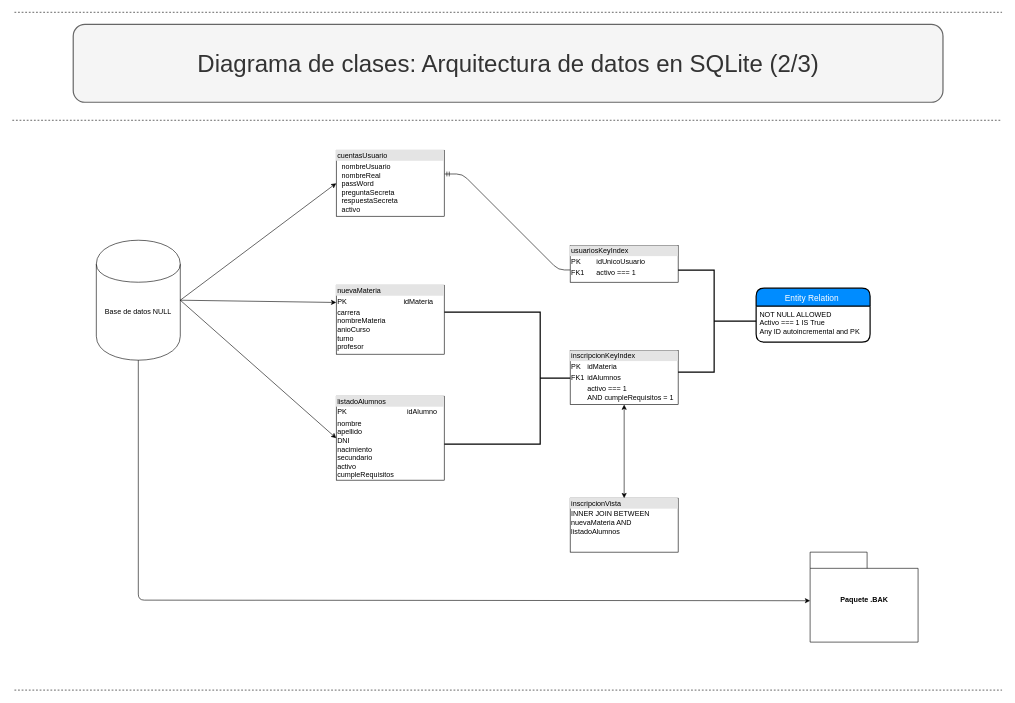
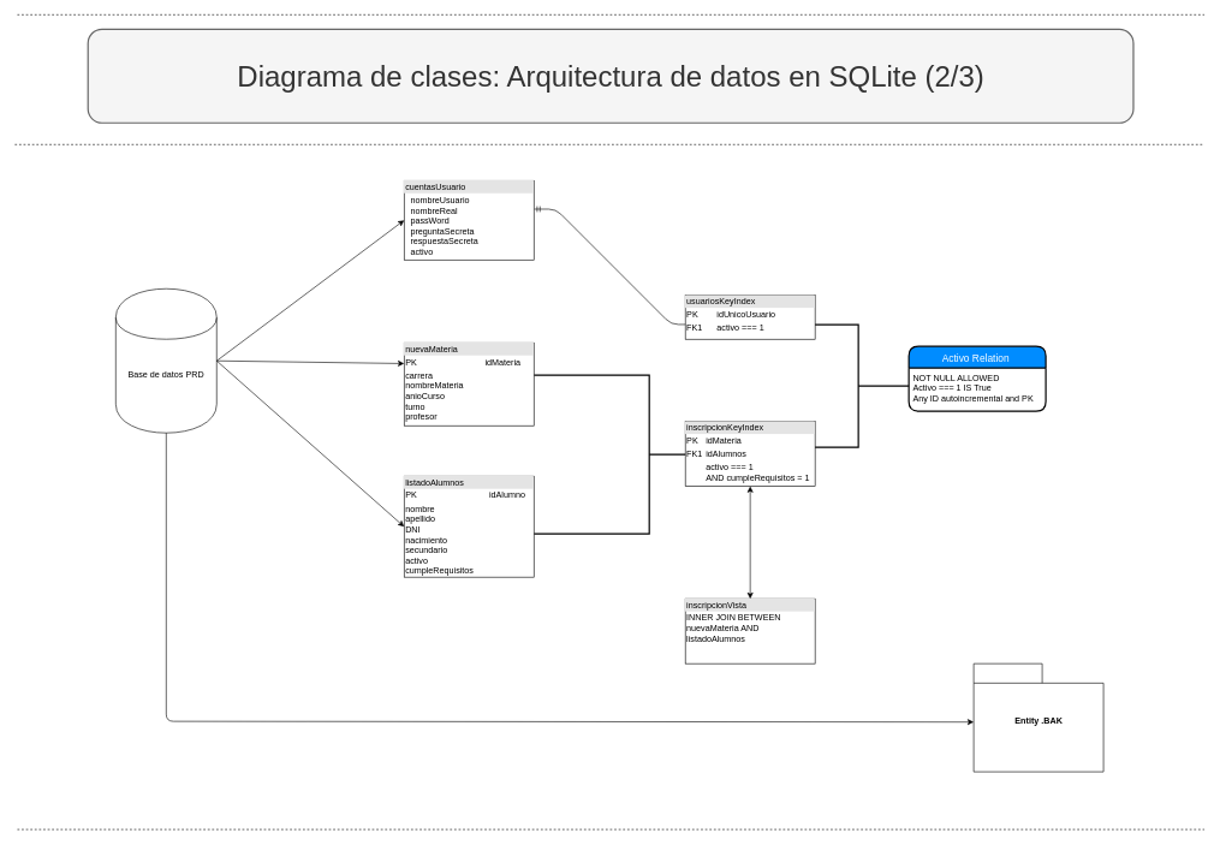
  <mxCell id="0" />
  <mxCell id="1" parent="0" />
  <mxCell id="2" value="&lt;font style=&quot;font-size: 40px&quot;&gt;Diagrama de clases: Arquitectura de datos en SQLite (2/3)&lt;/font&gt;" style="text;html=1;align=center;verticalAlign=middle;whiteSpace=wrap;rounded=1;glass=0;fillColor=#f5f5f5;strokeColor=#666666;fontColor=#333333;strokeWidth=2;" parent="1" vertex="1"><mxGeometry x="121.5" y="40" width="1450" height="130" as="geometry" /></mxCell>
  <mxCell id="3" value="" style="endArrow=none;dashed=1;html=1;" parent="1" edge="1"><mxGeometry width="50" height="50" relative="1" as="geometry"><mxPoint y="200" as="sourcePoint" x="20" /><mxPoint x="1670" y="200" as="targetPoint" /></mxGeometry></mxCell>
  <mxCell id="4" value="" style="endArrow=none;dashed=1;html=1;" parent="1" edge="1"><mxGeometry width="50" height="50" relative="1" as="geometry"><mxPoint x="23.5" y="20" as="sourcePoint" /><mxPoint x="1670" y="20" as="targetPoint" /></mxGeometry></mxCell>
  <mxCell id="5" value="" style="endArrow=none;dashed=1;html=1;" parent="1" edge="1"><mxGeometry width="50" height="50" relative="1" as="geometry"><mxPoint x="23.5" y="1150" as="sourcePoint" /><mxPoint x="1670" y="1150" as="targetPoint" /></mxGeometry></mxCell>
  <mxCell id="6" value="" style="strokeWidth=2;html=1;shape=mxgraph.flowchart.annotation_2;align=left;labelPosition=right;pointerEvents=1;direction=west;" parent="1" vertex="1"><mxGeometry x="740" y="520" width="320" height="220" as="geometry" /></mxCell>
  <mxCell id="7" value="" style="edgeStyle=entityRelationEdgeStyle;fontSize=12;html=1;endArrow=ERmandOne;startArrow=ERmandOne;entryX=0;entryY=0.5;entryDx=0;entryDy=0;exitX=1;exitY=0.5;exitDx=0;exitDy=0;" parent="1" edge="1"><mxGeometry width="100" height="100" relative="1" as="geometry"><mxPoint x="740.429" y="289.571" as="sourcePoint" /><mxPoint x="960.429" y="449.571" as="targetPoint" /></mxGeometry></mxCell>
- <mxCell id="8" value="Entity Relation " style="swimlane;childLayout=stackLayout;horizontal=1;startSize=30;horizontalStack=0;fillColor=#008cff;fontColor=#FFFFFF;rounded=1;fontSize=14;fontStyle=0;strokeWidth=2;resizeParent=0;resizeLast=1;shadow=0;dashed=0;align=center;" parent="1" vertex="1"><mxGeometry x="1260" y="480" width="190" height="90" as="geometry" /></mxCell>
+ <mxCell id="8" value="Activo Relation " style="swimlane;childLayout=stackLayout;horizontal=1;startSize=30;horizontalStack=0;fillColor=#008cff;fontColor=#FFFFFF;rounded=1;fontSize=14;fontStyle=0;strokeWidth=2;resizeParent=0;resizeLast=1;shadow=0;dashed=0;align=center;" parent="1" vertex="1"><mxGeometry x="1260" y="480" width="190" height="90" as="geometry" /></mxCell>
  <mxCell id="9" value="NOT NULL ALLOWED&#10;Activo === 1 IS True&#10;Any ID autoincremental and PK&#10;" style="align=left;strokeColor=none;fillColor=none;spacingLeft=4;fontSize=12;verticalAlign=top;resizable=0;rotatable=0;part=1;" parent="8" vertex="1"><mxGeometry y="30" width="190" height="60" as="geometry" /></mxCell>
  <mxCell id="10" value="" style="strokeWidth=2;html=1;shape=mxgraph.flowchart.annotation_2;align=left;labelPosition=right;pointerEvents=1;direction=west;" parent="1" vertex="1"><mxGeometry x="1120" y="450" width="140" height="170" as="geometry" /></mxCell>
  <mxCell id="11" value="&lt;div style=&quot;box-sizing: border-box ; width: 100% ; background: #e4e4e4 ; padding: 2px&quot;&gt;usuariosKeyIndex&lt;/div&gt;&lt;table style=&quot;width: 100% ; font-size: 1em&quot; cellpadding=&quot;2&quot; cellspacing=&quot;0&quot;&gt;&lt;tbody&gt;&lt;tr&gt;&lt;td&gt;PK&lt;/td&gt;&lt;td&gt;idUnicoUsuario&lt;/td&gt;&lt;/tr&gt;&lt;tr&gt;&lt;td&gt;FK1&lt;/td&gt;&lt;td&gt;activo === 1&lt;/td&gt;&lt;/tr&gt;&lt;tr&gt;&lt;td&gt;&lt;/td&gt;&lt;td&gt;&lt;br&gt;&lt;/td&gt;&lt;/tr&gt;&lt;/tbody&gt;&lt;/table&gt;" style="verticalAlign=top;align=left;overflow=fill;html=1;" parent="1" vertex="1"><mxGeometry x="950" y="409" width="180" height="61" as="geometry" /></mxCell>
  <mxCell id="12" value="&lt;div style=&quot;box-sizing: border-box ; width: 100% ; background: #e4e4e4 ; padding: 2px&quot;&gt;inscripcionKeyIndex&lt;/div&gt;&lt;table style=&quot;width: 100% ; font-size: 1em&quot; cellpadding=&quot;2&quot; cellspacing=&quot;0&quot;&gt;&lt;tbody&gt;&lt;tr&gt;&lt;td&gt;PK&lt;/td&gt;&lt;td&gt;idMateria&lt;/td&gt;&lt;/tr&gt;&lt;tr&gt;&lt;td&gt;FK1&lt;/td&gt;&lt;td&gt;idAlumnos&lt;/td&gt;&lt;/tr&gt;&lt;tr&gt;&lt;td&gt;&lt;/td&gt;&lt;td&gt;activo === 1&lt;br&gt;AND cumpleRequisitos = 1&lt;/td&gt;&lt;/tr&gt;&lt;/tbody&gt;&lt;/table&gt;" style="verticalAlign=top;align=left;overflow=fill;html=1;" parent="1" vertex="1"><mxGeometry x="950" y="584" width="180" height="90" as="geometry" /></mxCell>
- <mxCell id="13" value="Base de datos NULL" style="shape=cylinder;whiteSpace=wrap;html=1;boundedLbl=1;backgroundOutline=1;" parent="1" vertex="1"><mxGeometry x="160" y="400" width="140" height="200" as="geometry" /></mxCell>
+ <mxCell id="13" value="Base de datos PRD" style="shape=cylinder;whiteSpace=wrap;html=1;boundedLbl=1;backgroundOutline=1;" parent="1" vertex="1"><mxGeometry x="160" y="400" width="140" height="200" as="geometry" /></mxCell>
  <mxCell id="14" value="" style="endArrow=classic;html=1;exitX=0.5;exitY=1;exitDx=0;exitDy=0;entryX=0;entryY=0.5;entryDx=0;entryDy=0;" parent="1" source="13" edge="1"><mxGeometry width="50" height="50" relative="1" as="geometry"><mxPoint x="230" y="750" as="sourcePoint" /><mxPoint x="1350" y="1001" as="targetPoint" /><Array as="points"><mxPoint x="230" y="1000" /></Array></mxGeometry></mxCell>
  <mxCell id="15" value="&lt;div style=&quot;box-sizing: border-box ; width: 100% ; background: #e4e4e4 ; padding: 2px&quot;&gt;cuentasUsuario&lt;/div&gt;&lt;table style=&quot;width: 100% ; font-size: 1em&quot; cellpadding=&quot;2&quot; cellspacing=&quot;0&quot;&gt;&lt;tbody&gt;&lt;tr&gt;&lt;td&gt;&lt;br&gt;&lt;/td&gt;&lt;td&gt;nombreUsuario&lt;br&gt;nombreReal&lt;br&gt;passWord&lt;br&gt;preguntaSecreta&lt;br&gt;respuestaSecreta&lt;br&gt;activo&lt;br&gt;&lt;br&gt;&lt;/td&gt;&lt;/tr&gt;&lt;tr&gt;&lt;td&gt;&lt;br&gt;&lt;/td&gt;&lt;td&gt;&lt;/td&gt;&lt;/tr&gt;&lt;/tbody&gt;&lt;/table&gt;" style="verticalAlign=top;align=left;overflow=fill;html=1;" parent="1" vertex="1"><mxGeometry x="560" y="250" width="180" height="110" as="geometry" /></mxCell>
  <mxCell id="16" value="&lt;div style=&quot;box-sizing: border-box ; width: 100% ; background: #e4e4e4 ; padding: 2px&quot;&gt;nuevaMateria&lt;/div&gt;&lt;table style=&quot;width: 100% ; font-size: 1em&quot; cellpadding=&quot;2&quot; cellspacing=&quot;0&quot;&gt;&lt;tbody&gt;&lt;tr&gt;&lt;td&gt;PK&lt;/td&gt;&lt;td&gt;idMateria&lt;/td&gt;&lt;/tr&gt;&lt;tr&gt;&lt;td&gt;carrera&lt;br&gt;nombreMateria&lt;br&gt;anioCurso&lt;br&gt;turno&lt;br&gt;profesor&lt;/td&gt;&lt;td&gt;&lt;/td&gt;&lt;/tr&gt;&lt;/tbody&gt;&lt;/table&gt;" style="verticalAlign=top;align=left;overflow=fill;html=1;" parent="1" vertex="1"><mxGeometry x="560" y="475" width="180" height="115" as="geometry" /></mxCell>
  <mxCell id="17" value="&lt;div style=&quot;box-sizing: border-box ; width: 100% ; background: #e4e4e4 ; padding: 2px&quot;&gt;listadoAlumnos&lt;/div&gt;&lt;table style=&quot;width: 100% ; font-size: 1em&quot; cellpadding=&quot;2&quot; cellspacing=&quot;0&quot;&gt;&lt;tbody&gt;&lt;tr&gt;&lt;td&gt;PK&lt;/td&gt;&lt;td&gt;idAlumno&lt;/td&gt;&lt;/tr&gt;&lt;tr&gt;&lt;td&gt;nombre&lt;br&gt;apellido&lt;br&gt;DNI&lt;br&gt;nacimiento&lt;br&gt;secundario&lt;br&gt;activo&lt;br&gt;cumpleRequisitos&lt;/td&gt;&lt;td&gt;&lt;/td&gt;&lt;/tr&gt;&lt;/tbody&gt;&lt;/table&gt;" style="verticalAlign=top;align=left;overflow=fill;html=1;" parent="1" vertex="1"><mxGeometry x="560" y="660" width="180" height="140" as="geometry" /></mxCell>
- <mxCell id="18" value="&lt;blockquote style=&quot;text-align: justify&quot;&gt;Paquete .BAK&lt;/blockquote&gt;" style="shape=folder;fontStyle=1;spacingTop=10;tabWidth=95;tabHeight=27;tabPosition=left;html=1;" parent="1" vertex="1"><mxGeometry x="1350" y="920" width="180" height="150" as="geometry" /></mxCell>
+ <mxCell id="18" value="&lt;blockquote style=&quot;text-align: justify&quot;&gt;Entity .BAK&lt;/blockquote&gt;" style="shape=folder;fontStyle=1;spacingTop=10;tabWidth=95;tabHeight=27;tabPosition=left;html=1;" parent="1" vertex="1"><mxGeometry x="1350" y="920" width="180" height="150" as="geometry" /></mxCell>
  <mxCell id="19" value="" style="endArrow=classic;html=1;entryX=0;entryY=0.5;entryDx=0;entryDy=0;exitX=1;exitY=0.5;exitDx=0;exitDy=0;" parent="1" source="13" target="15" edge="1"><mxGeometry width="50" height="50" relative="1" as="geometry"><mxPoint x="410" y="510" as="sourcePoint" /><mxPoint x="460" y="460" as="targetPoint" /></mxGeometry></mxCell>
  <mxCell id="20" value="" style="endArrow=classic;html=1;entryX=0;entryY=0.25;entryDx=0;entryDy=0;" parent="1" target="16" edge="1"><mxGeometry width="50" height="50" relative="1" as="geometry"><mxPoint x="300" y="500" as="sourcePoint" /><mxPoint x="500" y="610" as="targetPoint" /></mxGeometry></mxCell>
  <mxCell id="21" value="" style="endArrow=classic;html=1;exitX=1;exitY=0.5;exitDx=0;exitDy=0;entryX=0;entryY=0.5;entryDx=0;entryDy=0;" parent="1" source="13" target="17" edge="1"><mxGeometry width="50" height="50" relative="1" as="geometry"><mxPoint x="470" y="700" as="sourcePoint" /><mxPoint x="520" y="650" as="targetPoint" /></mxGeometry></mxCell>
  <mxCell id="22" value="&lt;div style=&quot;box-sizing: border-box ; width: 100% ; background: #e4e4e4 ; padding: 2px&quot;&gt;inscripcionVista&lt;/div&gt;&lt;table style=&quot;width: 100% ; font-size: 1em&quot; cellpadding=&quot;2&quot; cellspacing=&quot;0&quot;&gt;&lt;tbody&gt;&lt;tr&gt;&lt;td&gt;INNER JOIN BETWEEN &lt;br&gt;nuevaMateria AND&amp;nbsp;&lt;br&gt;listadoAlumnos&lt;br&gt;&lt;br&gt;&lt;/td&gt;&lt;td&gt;&lt;/td&gt;&lt;/tr&gt;&lt;/tbody&gt;&lt;/table&gt;" style="verticalAlign=top;align=left;overflow=fill;html=1;" parent="1" vertex="1"><mxGeometry x="950" y="830" width="180" height="90" as="geometry" /></mxCell>
  <mxCell id="23" value="" style="endArrow=classic;startArrow=classic;html=1;entryX=0.5;entryY=1;entryDx=0;entryDy=0;exitX=0.5;exitY=0;exitDx=0;exitDy=0;" parent="1" source="22" target="12" edge="1"><mxGeometry width="50" height="50" relative="1" as="geometry"><mxPoint x="1010" y="740" as="sourcePoint" /><mxPoint x="1060" y="690" as="targetPoint" /></mxGeometry></mxCell>
